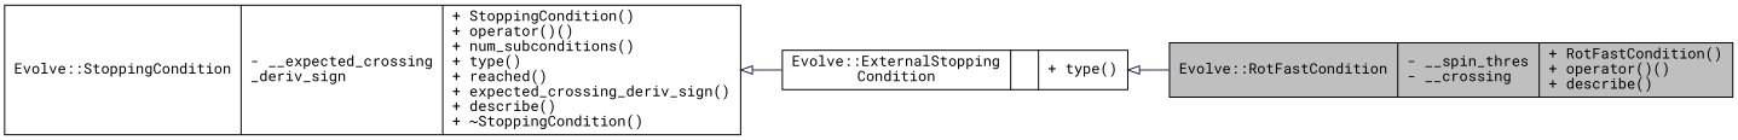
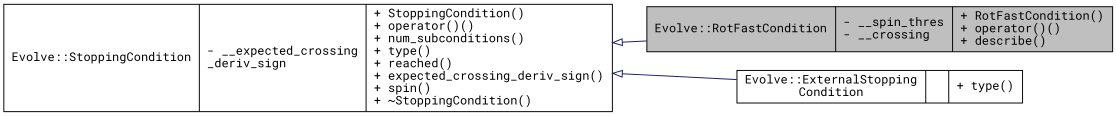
  digraph {
    fontname="Roboto Mono"
    rankdir=LR
    node [color=black fillcolor=white fontname="Roboto Mono" fontsize=12 shape=record style=filled]
    edge [arrowtail=onormal color=midnightblue dir=back fontname="Roboto Mono" fontsize=12 labelfontname=Helvetica labelfontsize=12 style=solid]
    n1 [fillcolor=grey75 fontcolor=black height=0.2 label="{Evolve::RotFastCondition\n|- __spin_thres\l- __crossing\l|+ RotFastCondition()\l+ operator()()\l+ describe()\l}" width=0.4]
    n2 [height=0.2 label="{Evolve::ExternalStopping\lCondition\n||+ type()\l}" width=0.4]
-   n3 [height=0.2 label="{Evolve::StoppingCondition\n|- __expected_crossing\l_deriv_sign\l|+ StoppingCondition()\l+ operator()()\l+ num_subconditions()\l+ type()\l+ reached()\l+ expected_crossing_deriv_sign()\l+ describe()\l+ ~StoppingCondition()\l}" width=0.4]
-   n2 -> n1
+   n3 [height=0.2 label="{Evolve::StoppingCondition\n|- __expected_crossing\l_deriv_sign\l|+ StoppingCondition()\l+ operator()()\l+ num_subconditions()\l+ type()\l+ reached()\l+ expected_crossing_deriv_sign()\l+ spin()\l+ ~StoppingCondition()\l}" width=0.4]
+   n3 -> n1
    n3 -> n2
  }
